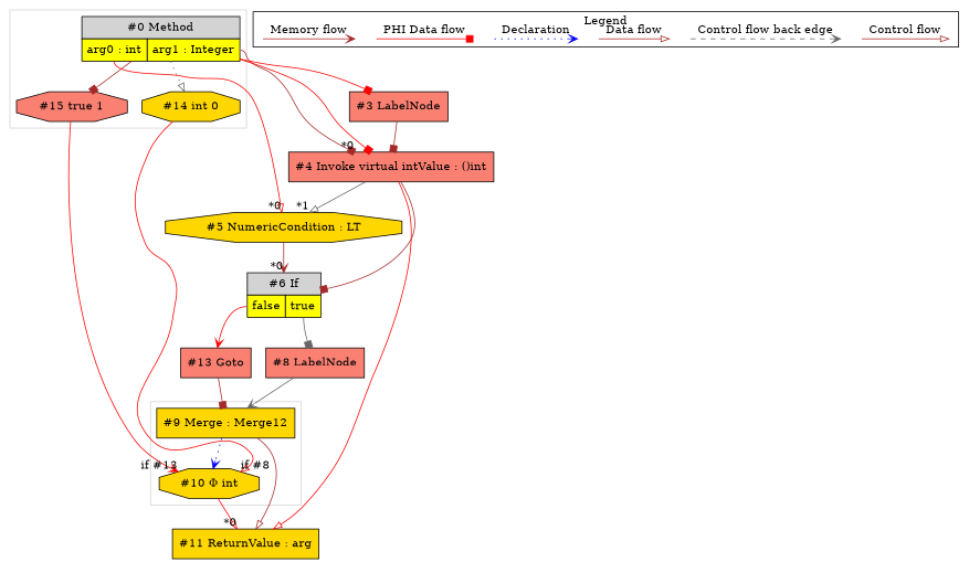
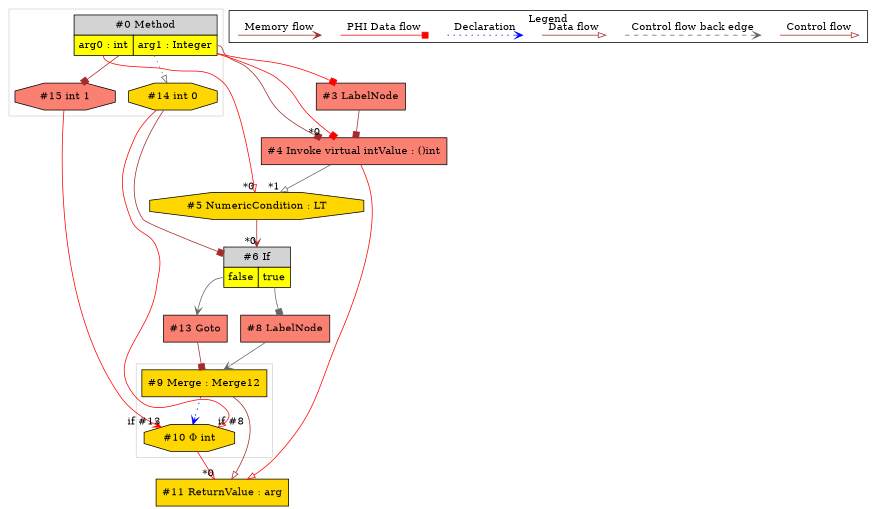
  digraph {
    ordering=in
    node [shape=point style=filled]
    edge [arrowhead=box color=brown labeldistance=2]
    n1 [fillcolor=lightgrey label=<<table border="0" cellborder="1" cellspacing="0" cellpadding="5"><tr><td colspan="2">#0 Method</td></tr><tr><td port="prj2" bgcolor="yellow">arg0 : int</td><td port="prj1" bgcolor="yellow">arg1 : Integer</td></tr></table>> margin=0 shape=none]
-   n2 [fillcolor=salmon label="#15 true 1" shape=octagon]
+   n2 [fillcolor=salmon label="#15 int 1" shape=octagon]
    n3 [fillcolor=gold label="#14 int 0" shape=octagon]
    n4 [fillcolor=gold label="#9 Merge : Merge12" shape=box]
    n5 [fillcolor=gold label="#10 Φ int" shape=octagon]
    c0 [style=invis]
    c1 [style=invis]
    c2 [style=invis]
    c3 [style=invis]
    d0 [style=invis]
    d1 [style=invis]
    d2 [style=invis]
    d3 [style=invis]
    d4 [style=invis]
    d5 [style=invis]
    d6 [style=invis]
    d7 [style=invis]
    n18 [fillcolor=gold label="#5 NumericCondition : LT" shape=octagon]
    n19 [fillcolor=salmon label="#4 Invoke virtual intValue : ()int" shape=box]
    n20 [fillcolor=salmon label="#3 LabelNode" shape=box]
    n21 [fillcolor=gold label="#11 ReturnValue : arg" shape=box]
    n22 [fillcolor=lightgrey label=<<table border="0" cellborder="1" cellspacing="0" cellpadding="5"><tr><td colspan="2">#6 If</td></tr><tr><td port="prj12" bgcolor="yellow">false</td><td port="prj7" bgcolor="yellow">true</td></tr></table>> margin=0 shape=none]
    n23 [fillcolor=salmon label="#13 Goto" shape=box]
    n24 [fillcolor=salmon label="#8 LabelNode" shape=box]
    subgraph cluster_1 {
      color=lightgray
      n1
      n2
      n3
    }
    subgraph cluster_2 {
      color=lightgray
      n4
      n5
    }
    subgraph cluster_3 {
      label=Legend
      subgraph sub_4 {
        label=Legend
        rank=same
        c0
        c1
        c2
        c3
        d0
        d1
        d2
        d3
        d4
        d5
        d6
        d7
      }
    }
    n1 -> n2 [style=solid labeldistance=""]
    n1 -> n3 [arrowhead=onormal color=gray40 style=dotted labeldistance=""]
    n1 -> n18 [arrowhead=onormal color=red headlabel="*0" tailport=prj2]
    n1 -> n19 [headlabel="*0" tailport=prj1]
    n1 -> n19 [color=red constraint=false]
    n1 -> n20 [color=red fontcolor=red]
    n2 -> n5 [arrowhead=vee color=red constraint=false headlabel="if #13"]
    n3 -> n5 [arrowhead=onormal color=red constraint=false headlabel="if #8"]
    n4 -> n5 [arrowhead=vee color=blue style=dotted labeldistance=""]
    n4 -> n21 [arrowhead=onormal fontcolor=red]
    n5 -> n21 [arrowhead=onormal color=red headlabel="*0"]
    c0 -> c1 [arrowhead=onormal label="Control flow" style=solid labeldistance=""]
    c2 -> c3 [arrowhead=vee color=gray40 label="Control flow back edge" style=dashed labeldistance=""]
    d0 -> d1 [arrowhead=onormal label="Data flow" labeldistance=""]
    d2 -> d3 [arrowhead=vee color=blue label=Declaration style=dotted labeldistance=""]
    d4 -> d5 [color=red label="PHI Data flow" labeldistance=""]
    d6 -> d7 [arrowhead=vee label="Memory flow" labeldistance=""]
    n18 -> n22 [arrowhead=vee headlabel="*0"]
    n19 -> n18 [arrowhead=onormal color=gray40 headlabel="*1"]
    n19 -> n21 [arrowhead=onormal color=red constraint=false]
-   n19 -> n22 [fontcolor=red]
+   n3 -> n22 [fontcolor=red]
    n20 -> n19 [fontcolor=red]
-   n22 -> n23 [arrowhead=vee color=red fontcolor=red tailport=prj12]
+   n22 -> n23 [arrowhead=vee color=gray40 fontcolor=red tailport=prj12]
    n22 -> n24 [color=gray40 fontcolor=red tailport=prj7]
    n23 -> n4 [fontcolor=red]
    n24 -> n4 [arrowhead=vee color=gray40 fontcolor=red]
  }
